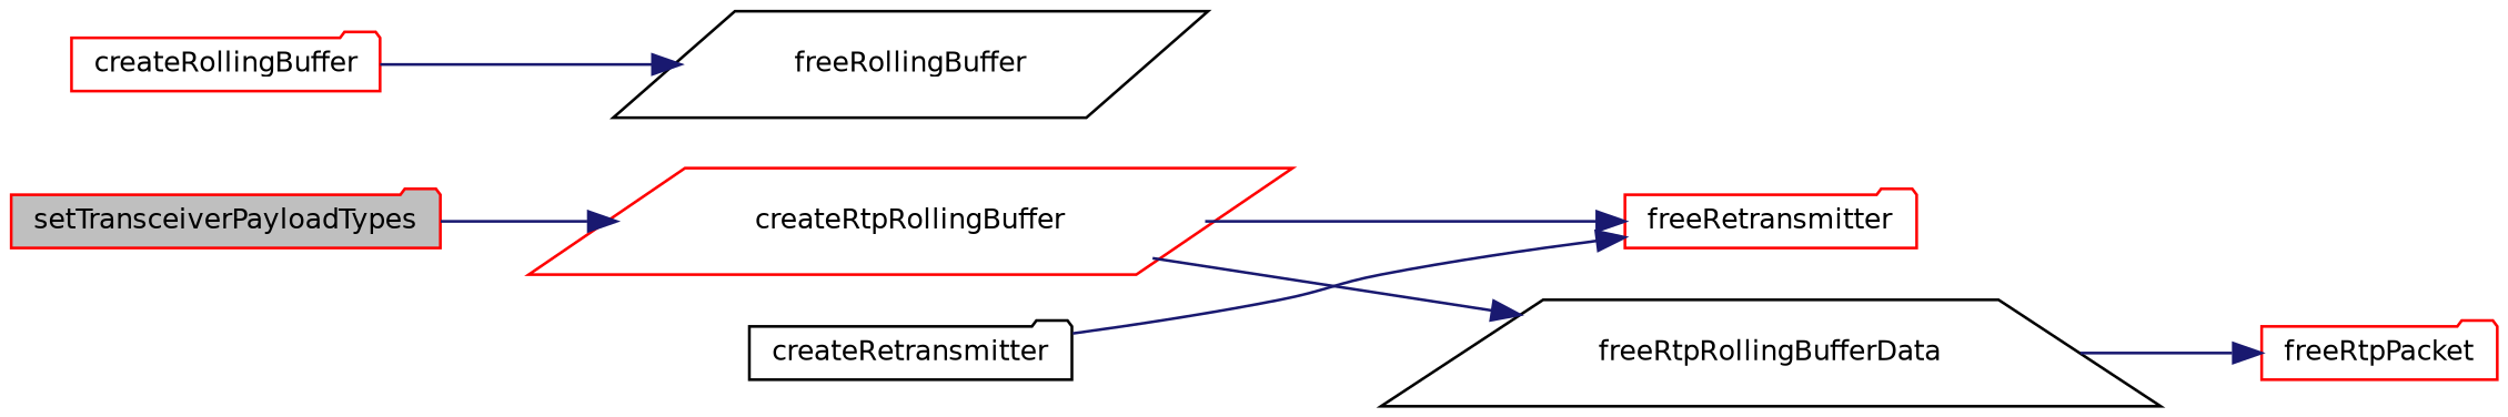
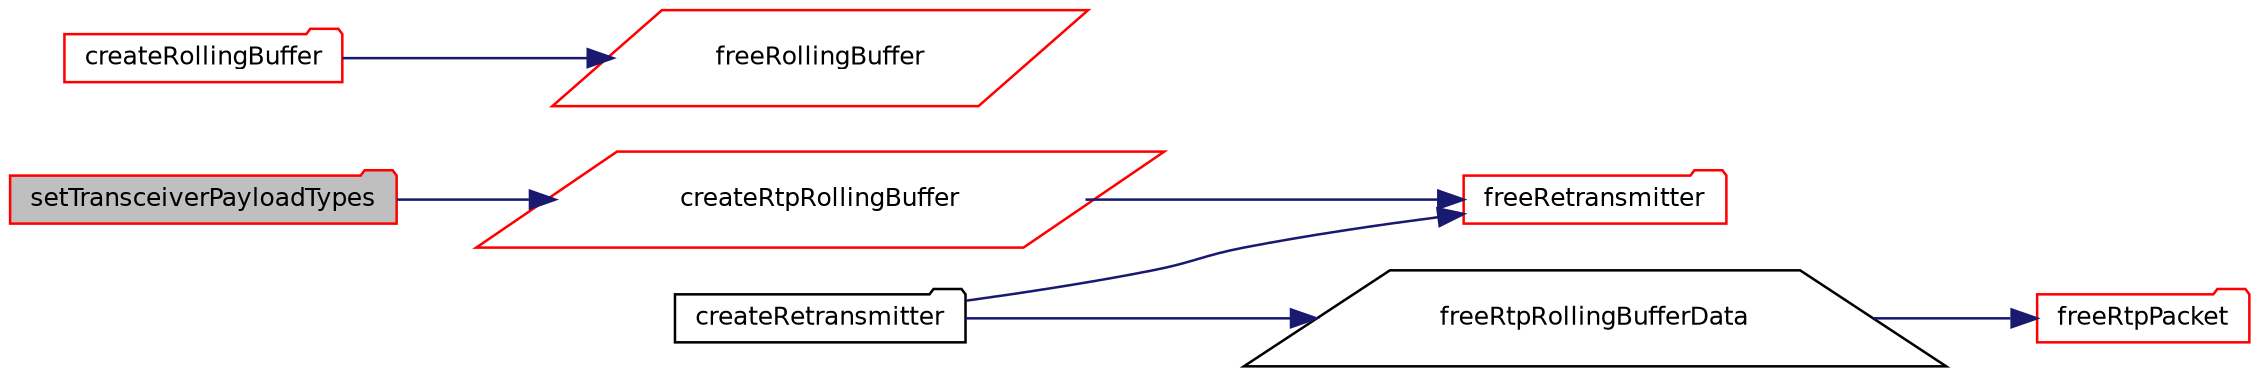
  digraph {
    rankdir=LR
    node [color=red fillcolor=white fontname=Helvetica fontsize=10 shape=folder style=filled]
    edge [color=midnightblue fontname=Helvetica fontsize=10 labelfontname=Helvetica labelfontsize=10 style=solid]
    n1 [fillcolor=grey75 fontcolor=black height=0.2 label=setTransceiverPayloadTypes width=0.4]
    n2 [height=0.2 label=createRtpRollingBuffer shape=parallelogram width=0.4]
    n3 [color=black height=0.2 label=createRetransmitter width=0.4]
    n4 [height=0.2 label=freeRetransmitter width=0.4]
    n5 [color=black height=0.2 label=freeRtpRollingBufferData shape=trapezium width=0.4]
    n6 [height=0.2 label=createRollingBuffer width=0.4]
-   n7 [color=black height=0.2 label=freeRollingBuffer shape=parallelogram width=0.4]
+   n7 [height=0.2 label=freeRollingBuffer shape=parallelogram width=0.4]
    n8 [height=0.2 label=freeRtpPacket width=0.4]
    n1 -> n2
    n2 -> n4
-   n2 -> n5
+   n3 -> n5
    n3 -> n4
    n5 -> n8
    n6 -> n7
  }
